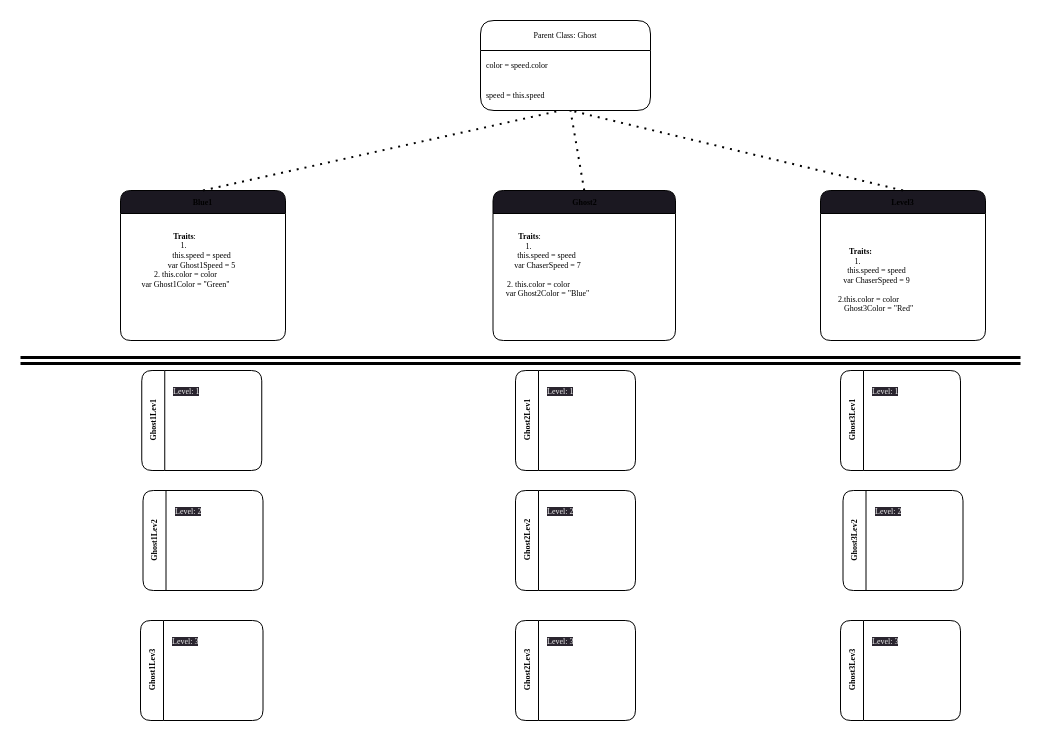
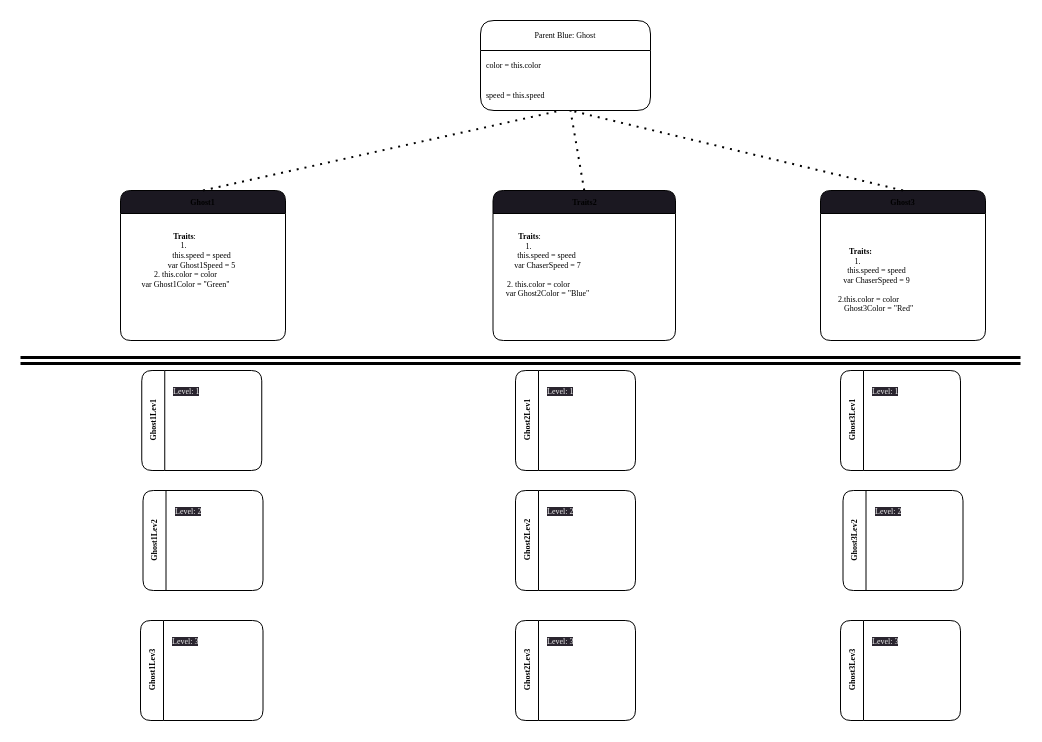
  <mxCell id="0" />
  <mxCell id="1" parent="0" />
- <mxCell id="2" value="Parent Class: Ghost" style="swimlane;fontStyle=0;childLayout=stackLayout;horizontal=1;startSize=30;horizontalStack=0;resizeParent=1;resizeParentMax=0;resizeLast=0;collapsible=1;marginBottom=0;whiteSpace=wrap;html=1;rounded=1;shadow=0;glass=0;fontFamily=Lucida Console;fontSize=8;swimlaneFillColor=default;" parent="1" vertex="1"><mxGeometry x="480" y="20" width="170" height="90" as="geometry" /></mxCell>
- <mxCell id="3" value="color = speed.color&lt;br&gt;" style="text;strokeColor=none;fillColor=none;align=left;verticalAlign=middle;spacingLeft=4;spacingRight=4;overflow=hidden;points=[[0,0.5],[1,0.5]];portConstraint=eastwest;rotatable=0;whiteSpace=wrap;html=1;rounded=1;shadow=0;glass=0;fontFamily=Lucida Console;fontSize=8;" parent="2" vertex="1"><mxGeometry y="30" width="170" height="30" as="geometry" /></mxCell>
+ <mxCell id="2" value="Parent Blue: Ghost" style="swimlane;fontStyle=0;childLayout=stackLayout;horizontal=1;startSize=30;horizontalStack=0;resizeParent=1;resizeParentMax=0;resizeLast=0;collapsible=1;marginBottom=0;whiteSpace=wrap;html=1;rounded=1;shadow=0;glass=0;fontFamily=Lucida Console;fontSize=8;swimlaneFillColor=default;" parent="1" vertex="1"><mxGeometry x="480" y="20" width="170" height="90" as="geometry" /></mxCell>
+ <mxCell id="3" value="color = this.color&lt;br&gt;" style="text;strokeColor=none;fillColor=none;align=left;verticalAlign=middle;spacingLeft=4;spacingRight=4;overflow=hidden;points=[[0,0.5],[1,0.5]];portConstraint=eastwest;rotatable=0;whiteSpace=wrap;html=1;rounded=1;shadow=0;glass=0;fontFamily=Lucida Console;fontSize=8;" parent="2" vertex="1"><mxGeometry y="30" width="170" height="30" as="geometry" /></mxCell>
  <mxCell id="4" value="speed = this.speed" style="text;strokeColor=none;fillColor=none;align=left;verticalAlign=middle;spacingLeft=4;spacingRight=4;overflow=hidden;points=[[0,0.5],[1,0.5]];portConstraint=eastwest;rotatable=0;whiteSpace=wrap;html=1;rounded=1;shadow=0;glass=0;fontFamily=Lucida Console;fontSize=8;" parent="2" vertex="1"><mxGeometry y="60" width="170" height="30" as="geometry" /></mxCell>
  <mxCell id="5" value="Ghost1Lev1" style="swimlane;horizontal=0;whiteSpace=wrap;html=1;rounded=1;shadow=0;glass=0;fontFamily=Lucida Console;fontSize=8;" parent="1" vertex="1"><mxGeometry x="141.25" y="370" width="120" height="100" as="geometry" /></mxCell>
  <mxCell id="6" value="&lt;span style=&quot;color: rgb(240, 240, 240); font-family: &amp;quot;Lucida Console&amp;quot;; font-size: 8px; font-style: normal; font-variant-ligatures: normal; font-variant-caps: normal; font-weight: 400; letter-spacing: normal; orphans: 2; text-align: center; text-indent: 0px; text-transform: none; widows: 2; word-spacing: 0px; -webkit-text-stroke-width: 0px; background-color: rgb(42, 37, 47); text-decoration-thickness: initial; text-decoration-style: initial; text-decoration-color: initial; float: none; display: inline !important;&quot;&gt;Level: 1&lt;/span&gt;" style="text;whiteSpace=wrap;html=1;fontSize=8;fontFamily=Lucida Console;rounded=1;" parent="5" vertex="1"><mxGeometry x="30" y="10" width="90" height="30" as="geometry" /></mxCell>
  <mxCell id="7" value="Ghost1Lev2" style="swimlane;horizontal=0;whiteSpace=wrap;html=1;rounded=1;shadow=0;glass=0;fontFamily=Lucida Console;fontSize=8;" parent="1" vertex="1"><mxGeometry x="142.5" y="490" width="120" height="100" as="geometry" /></mxCell>
  <mxCell id="8" value="&lt;span style=&quot;color: rgb(240, 240, 240); font-family: &amp;quot;Lucida Console&amp;quot;; font-size: 8px; font-style: normal; font-variant-ligatures: normal; font-variant-caps: normal; font-weight: 400; letter-spacing: normal; orphans: 2; text-align: center; text-indent: 0px; text-transform: none; widows: 2; word-spacing: 0px; -webkit-text-stroke-width: 0px; background-color: rgb(42, 37, 47); text-decoration-thickness: initial; text-decoration-style: initial; text-decoration-color: initial; float: none; display: inline !important;&quot;&gt;Level: 2&lt;/span&gt;" style="text;whiteSpace=wrap;html=1;fontSize=8;fontFamily=Lucida Console;rounded=1;" parent="7" vertex="1"><mxGeometry x="30" y="10" width="90" height="30" as="geometry" /></mxCell>
  <mxCell id="9" value="Ghost1Lev3" style="swimlane;horizontal=0;whiteSpace=wrap;html=1;rounded=1;shadow=0;glass=0;fontFamily=Lucida Console;fontSize=8;startSize=23;" parent="1" vertex="1"><mxGeometry x="140" y="620" width="122.5" height="100" as="geometry" /></mxCell>
  <mxCell id="10" value="&lt;span style=&quot;color: rgb(240, 240, 240); font-family: &amp;quot;Lucida Console&amp;quot;; font-size: 8px; font-style: normal; font-variant-ligatures: normal; font-variant-caps: normal; font-weight: 400; letter-spacing: normal; orphans: 2; text-align: center; text-indent: 0px; text-transform: none; widows: 2; word-spacing: 0px; -webkit-text-stroke-width: 0px; background-color: rgb(42, 37, 47); text-decoration-thickness: initial; text-decoration-style: initial; text-decoration-color: initial; float: none; display: inline !important;&quot;&gt;Level: 3&lt;/span&gt;" style="text;whiteSpace=wrap;html=1;fontSize=8;fontFamily=Lucida Console;rounded=1;" parent="9" vertex="1"><mxGeometry x="30" y="10" width="90" height="30" as="geometry" /></mxCell>
- <mxCell id="11" value="Blue1" style="swimlane;whiteSpace=wrap;html=1;rounded=1;shadow=0;glass=0;fontFamily=Lucida Console;fontSize=8;fillColor=#1b1821;swimlaneFillColor=default;gradientColor=none;" parent="1" vertex="1"><mxGeometry x="120" y="190" width="165" height="150" as="geometry" /></mxCell>
+ <mxCell id="11" value="Ghost1" style="swimlane;whiteSpace=wrap;html=1;rounded=1;shadow=0;glass=0;fontFamily=Lucida Console;fontSize=8;fillColor=#1b1821;swimlaneFillColor=default;gradientColor=none;" parent="1" vertex="1"><mxGeometry x="120" y="190" width="165" height="150" as="geometry" /></mxCell>
  <mxCell id="12" value="&lt;b&gt;Traits&lt;/b&gt;:&amp;nbsp;&lt;br&gt;1.&amp;nbsp;&amp;nbsp;&lt;br&gt;&lt;span style=&quot;white-space: pre;&quot;&gt;&#09;&lt;span style=&quot;white-space: pre;&quot;&gt;&#09;&lt;/span&gt;&lt;/span&gt;this.speed = speed&lt;br&gt;&lt;span style=&quot;white-space: pre;&quot;&gt;&#09;&lt;/span&gt;&lt;span style=&quot;white-space: pre;&quot;&gt;&#09;&lt;/span&gt;var Ghost1Speed = 5&lt;br&gt;2. this.color = color&lt;br&gt;var Ghost1Color = &quot;Green&quot;" style="text;html=1;align=center;verticalAlign=middle;resizable=0;points=[];autosize=1;strokeColor=none;fillColor=none;fontSize=8;fontFamily=Lucida Console;rounded=1;" parent="11" vertex="1"><mxGeometry x="-30" y="35" width="190" height="70" as="geometry" /></mxCell>
- <mxCell id="13" value="Ghost2" style="swimlane;whiteSpace=wrap;html=1;rounded=1;shadow=0;glass=0;fontFamily=Lucida Console;fontSize=8;fillColor=#1b1821;swimlaneFillColor=default;gradientColor=none;" parent="1" vertex="1"><mxGeometry x="492.5" y="190" width="182.5" height="150" as="geometry" /></mxCell>
+ <mxCell id="13" value="Traits2" style="swimlane;whiteSpace=wrap;html=1;rounded=1;shadow=0;glass=0;fontFamily=Lucida Console;fontSize=8;fillColor=#1b1821;swimlaneFillColor=default;gradientColor=none;" parent="1" vertex="1"><mxGeometry x="492.5" y="190" width="182.5" height="150" as="geometry" /></mxCell>
  <mxCell id="14" value="&lt;b&gt;Traits&lt;/b&gt;:&amp;nbsp;&lt;br&gt;1.&amp;nbsp;&amp;nbsp;&lt;br&gt;&lt;span style=&quot;white-space: pre;&quot;&gt;&#09;&lt;span style=&quot;white-space: pre;&quot;&gt;&#09;&lt;/span&gt;&lt;/span&gt;this.speed = speed&lt;br&gt;&lt;span style=&quot;white-space: pre;&quot;&gt;&#09;&lt;/span&gt;&lt;span style=&quot;white-space: pre;&quot;&gt;&#09;&lt;/span&gt;&amp;nbsp;var ChaserSpeed = 7&lt;br&gt;&lt;br&gt;&lt;span style=&quot;white-space: pre;&quot;&gt;&#09;&lt;/span&gt;2. this.color = color&lt;br&gt;&lt;span style=&quot;white-space: pre;&quot;&gt;&#09;&lt;/span&gt;&lt;span style=&quot;white-space: pre;&quot;&gt;&#09;&lt;/span&gt;&lt;span style=&quot;white-space: pre;&quot;&gt;&#09;&lt;/span&gt;var Ghost2Color = &quot;Blue&quot;&amp;nbsp; &amp;nbsp; &amp;nbsp; &amp;nbsp;" style="text;html=1;align=center;verticalAlign=middle;resizable=0;points=[];autosize=1;strokeColor=none;fillColor=none;fontSize=8;fontFamily=Lucida Console;rounded=1;" parent="13" vertex="1"><mxGeometry x="-107.5" y="35" width="290" height="80" as="geometry" /></mxCell>
- <mxCell id="15" value="Level3" style="swimlane;whiteSpace=wrap;html=1;rounded=1;shadow=0;glass=0;fontFamily=Lucida Console;fontSize=8;fillColor=#1b1821;swimlaneFillColor=default;gradientColor=none;startSize=23;" parent="1" vertex="1"><mxGeometry x="820" y="190" width="165" height="150" as="geometry" /></mxCell>
+ <mxCell id="15" value="Ghost3" style="swimlane;whiteSpace=wrap;html=1;rounded=1;shadow=0;glass=0;fontFamily=Lucida Console;fontSize=8;fillColor=#1b1821;swimlaneFillColor=default;gradientColor=none;startSize=23;" parent="1" vertex="1"><mxGeometry x="820" y="190" width="165" height="150" as="geometry" /></mxCell>
  <mxCell id="16" value="&lt;b&gt;Traits:&lt;br&gt;&lt;/b&gt;1.&amp;nbsp;&amp;nbsp;&amp;nbsp;&lt;br&gt;&lt;span style=&quot;white-space: pre;&quot;&gt;&#09;&lt;span style=&quot;white-space: pre;&quot;&gt;&#09;&lt;/span&gt;&lt;/span&gt;this.speed = speed&lt;br&gt;&lt;span style=&quot;white-space: pre;&quot;&gt;&#09;&lt;/span&gt;&lt;span style=&quot;white-space: pre;&quot;&gt;&#09;&lt;/span&gt;var ChaserSpeed = 9&lt;br&gt;&lt;br&gt;&lt;span style=&quot;white-space: pre;&quot;&gt;&#09;&lt;/span&gt;2.this.color = color&lt;br&gt;&lt;span style=&quot;white-space: pre;&quot;&gt;&#09;&lt;/span&gt;&lt;span style=&quot;white-space: pre;&quot;&gt;&#09;&lt;/span&gt;&amp;nbsp; Ghost3Color = &quot;Red&quot;" style="text;html=1;align=center;verticalAlign=middle;resizable=0;points=[];autosize=1;strokeColor=none;fillColor=none;fontSize=8;fontFamily=Lucida Console;rounded=1;" parent="15" vertex="1"><mxGeometry x="-60" y="50" width="200" height="80" as="geometry" /></mxCell>
  <mxCell id="17" value="Ghost2Lev2" style="swimlane;horizontal=0;whiteSpace=wrap;html=1;rounded=1;shadow=0;glass=0;fontFamily=Lucida Console;fontSize=8;" parent="1" vertex="1"><mxGeometry x="515" y="490" width="120" height="100" as="geometry" /></mxCell>
  <mxCell id="18" value="&lt;span style=&quot;color: rgb(240, 240, 240); font-family: &amp;quot;Lucida Console&amp;quot;; font-size: 8px; font-style: normal; font-variant-ligatures: normal; font-variant-caps: normal; font-weight: 400; letter-spacing: normal; orphans: 2; text-align: center; text-indent: 0px; text-transform: none; widows: 2; word-spacing: 0px; -webkit-text-stroke-width: 0px; background-color: rgb(42, 37, 47); text-decoration-thickness: initial; text-decoration-style: initial; text-decoration-color: initial; float: none; display: inline !important;&quot;&gt;Level: 2&lt;/span&gt;" style="text;whiteSpace=wrap;html=1;fontSize=8;fontFamily=Lucida Console;rounded=1;" parent="17" vertex="1"><mxGeometry x="30" y="10" width="90" height="30" as="geometry" /></mxCell>
  <mxCell id="19" value="Ghost2Lev1" style="swimlane;horizontal=0;whiteSpace=wrap;html=1;rounded=1;shadow=0;glass=0;fontFamily=Lucida Console;fontSize=8;" parent="1" vertex="1"><mxGeometry x="515" y="370" width="120" height="100" as="geometry" /></mxCell>
  <mxCell id="20" value="&lt;span style=&quot;color: rgb(240, 240, 240); font-family: &amp;quot;Lucida Console&amp;quot;; font-size: 8px; font-style: normal; font-variant-ligatures: normal; font-variant-caps: normal; font-weight: 400; letter-spacing: normal; orphans: 2; text-align: center; text-indent: 0px; text-transform: none; widows: 2; word-spacing: 0px; -webkit-text-stroke-width: 0px; background-color: rgb(42, 37, 47); text-decoration-thickness: initial; text-decoration-style: initial; text-decoration-color: initial; float: none; display: inline !important;&quot;&gt;Level: 1&lt;/span&gt;" style="text;whiteSpace=wrap;html=1;fontSize=8;fontFamily=Lucida Console;rounded=1;" parent="19" vertex="1"><mxGeometry x="30" y="10" width="90" height="30" as="geometry" /></mxCell>
  <mxCell id="21" value="Ghost2Lev3" style="swimlane;horizontal=0;whiteSpace=wrap;html=1;rounded=1;shadow=0;glass=0;fontFamily=Lucida Console;fontSize=8;" parent="1" vertex="1"><mxGeometry x="515" y="620" width="120" height="100" as="geometry" /></mxCell>
  <mxCell id="22" value="&lt;span style=&quot;color: rgb(240, 240, 240); font-family: &amp;quot;Lucida Console&amp;quot;; font-size: 8px; font-style: normal; font-variant-ligatures: normal; font-variant-caps: normal; font-weight: 400; letter-spacing: normal; orphans: 2; text-align: center; text-indent: 0px; text-transform: none; widows: 2; word-spacing: 0px; -webkit-text-stroke-width: 0px; background-color: rgb(42, 37, 47); text-decoration-thickness: initial; text-decoration-style: initial; text-decoration-color: initial; float: none; display: inline !important;&quot;&gt;Level: 3&lt;/span&gt;" style="text;whiteSpace=wrap;html=1;fontSize=8;fontFamily=Lucida Console;rounded=1;" parent="21" vertex="1"><mxGeometry x="30" y="10" width="90" height="30" as="geometry" /></mxCell>
  <mxCell id="23" value="Ghost3Lev1" style="swimlane;horizontal=0;whiteSpace=wrap;html=1;rounded=1;shadow=0;glass=0;fontFamily=Lucida Console;fontSize=8;" parent="1" vertex="1"><mxGeometry x="840" y="370" width="120" height="100" as="geometry" /></mxCell>
  <mxCell id="24" value="&lt;span style=&quot;color: rgb(240, 240, 240); font-family: &amp;quot;Lucida Console&amp;quot;; font-size: 8px; font-style: normal; font-variant-ligatures: normal; font-variant-caps: normal; font-weight: 400; letter-spacing: normal; orphans: 2; text-align: center; text-indent: 0px; text-transform: none; widows: 2; word-spacing: 0px; -webkit-text-stroke-width: 0px; background-color: rgb(42, 37, 47); text-decoration-thickness: initial; text-decoration-style: initial; text-decoration-color: initial; float: none; display: inline !important;&quot;&gt;Level: 1&lt;/span&gt;" style="text;whiteSpace=wrap;html=1;fontSize=8;fontFamily=Lucida Console;rounded=1;" parent="23" vertex="1"><mxGeometry x="30" y="10" width="90" height="30" as="geometry" /></mxCell>
  <mxCell id="25" value="Ghost3Lev2" style="swimlane;horizontal=0;whiteSpace=wrap;html=1;rounded=1;shadow=0;glass=0;fontFamily=Lucida Console;fontSize=8;" parent="1" vertex="1"><mxGeometry x="842.5" y="490" width="120" height="100" as="geometry" /></mxCell>
  <mxCell id="26" value="&lt;span style=&quot;color: rgb(240, 240, 240); font-family: &amp;quot;Lucida Console&amp;quot;; font-size: 8px; font-style: normal; font-variant-ligatures: normal; font-variant-caps: normal; font-weight: 400; letter-spacing: normal; orphans: 2; text-align: center; text-indent: 0px; text-transform: none; widows: 2; word-spacing: 0px; -webkit-text-stroke-width: 0px; background-color: rgb(42, 37, 47); text-decoration-thickness: initial; text-decoration-style: initial; text-decoration-color: initial; float: none; display: inline !important;&quot;&gt;Level: 2&lt;/span&gt;" style="text;whiteSpace=wrap;html=1;fontSize=8;fontFamily=Lucida Console;rounded=1;" parent="25" vertex="1"><mxGeometry x="30" y="10" width="90" height="30" as="geometry" /></mxCell>
  <mxCell id="27" value="Ghost3Lev3" style="swimlane;horizontal=0;whiteSpace=wrap;html=1;rounded=1;shadow=0;glass=0;fontFamily=Lucida Console;fontSize=8;" parent="1" vertex="1"><mxGeometry x="840" y="620" width="120" height="100" as="geometry" /></mxCell>
  <mxCell id="28" value="&lt;span style=&quot;color: rgb(240, 240, 240); font-family: &amp;quot;Lucida Console&amp;quot;; font-size: 8px; font-style: normal; font-variant-ligatures: normal; font-variant-caps: normal; font-weight: 400; letter-spacing: normal; orphans: 2; text-align: center; text-indent: 0px; text-transform: none; widows: 2; word-spacing: 0px; -webkit-text-stroke-width: 0px; background-color: rgb(42, 37, 47); text-decoration-thickness: initial; text-decoration-style: initial; text-decoration-color: initial; float: none; display: inline !important;&quot;&gt;Level: 3&lt;/span&gt;" style="text;whiteSpace=wrap;html=1;fontSize=8;fontFamily=Lucida Console;rounded=1;" parent="27" vertex="1"><mxGeometry x="30" y="10" width="90" height="30" as="geometry" /></mxCell>
  <mxCell id="29" value="" style="edgeStyle=none;orthogonalLoop=1;jettySize=auto;html=1;strokeWidth=3;shape=link;" parent="1" edge="1"><mxGeometry width="80" relative="1" as="geometry"><mxPoint x="20" y="360" as="sourcePoint" /><mxPoint x="1020" y="360" as="targetPoint" /></mxGeometry></mxCell>
  <mxCell id="30" value="" style="endArrow=none;dashed=1;html=1;dashPattern=1 3;strokeWidth=2;exitX=0.5;exitY=0;exitDx=0;exitDy=0;" edge="1" parent="1" source="11"><mxGeometry width="50" height="50" relative="1" as="geometry"><mxPoint x="510" y="160" as="sourcePoint" /><mxPoint x="560" y="110" as="targetPoint" /></mxGeometry></mxCell>
  <mxCell id="31" value="" style="endArrow=none;dashed=1;html=1;dashPattern=1 3;strokeWidth=2;exitX=0.5;exitY=0;exitDx=0;exitDy=0;" edge="1" parent="1" source="13"><mxGeometry width="50" height="50" relative="1" as="geometry"><mxPoint x="212.5" y="200" as="sourcePoint" /><mxPoint x="570" y="110" as="targetPoint" /></mxGeometry></mxCell>
  <mxCell id="32" value="" style="endArrow=none;dashed=1;html=1;dashPattern=1 3;strokeWidth=2;exitX=0.5;exitY=0;exitDx=0;exitDy=0;" edge="1" parent="1" source="15"><mxGeometry width="50" height="50" relative="1" as="geometry"><mxPoint x="850" y="170" as="sourcePoint" /><mxPoint x="570" y="110" as="targetPoint" /></mxGeometry></mxCell>
